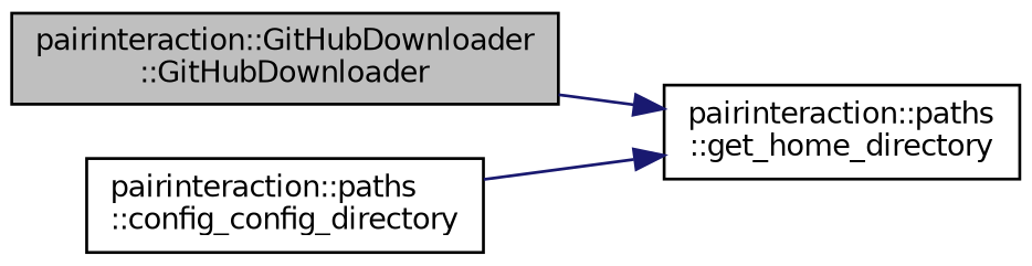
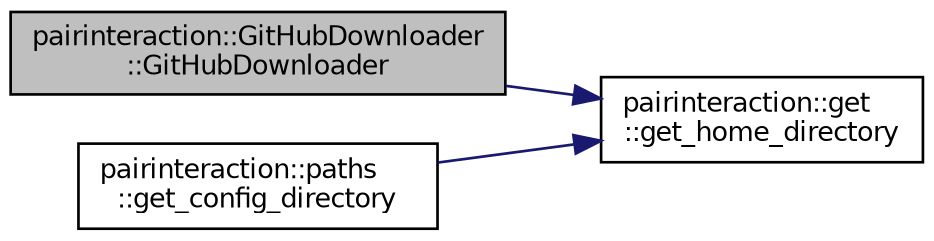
  digraph {
    rankdir=LR
    node [color=black fontname=Helvetica fontsize=10 shape=record]
    edge [color=midnightblue fontname=Helvetica fontsize=10 labelfontname=Helvetica labelfontsize=10 style=solid]
    n1 [fillcolor=grey75 fontcolor=black height=0.2 label="pairinteraction::GitHubDownloader\l::GitHubDownloader" style=filled width=0.4]
-   n2 [height=0.2 label="pairinteraction::paths\l::get_home_directory" width=0.4]
-   n3 [height=0.2 label="pairinteraction::paths\l::config_config_directory" width=0.4]
+   n2 [height=0.2 label="pairinteraction::get\l::get_home_directory" width=0.4]
+   n3 [height=0.2 label="pairinteraction::paths\l::get_config_directory" width=0.4]
    n1 -> n2
    n3 -> n2
  }
